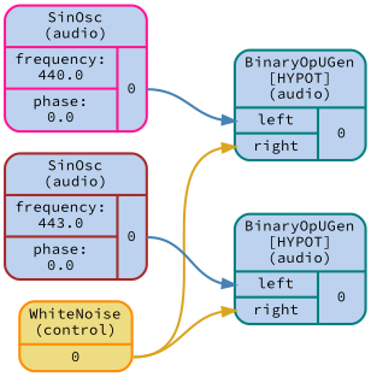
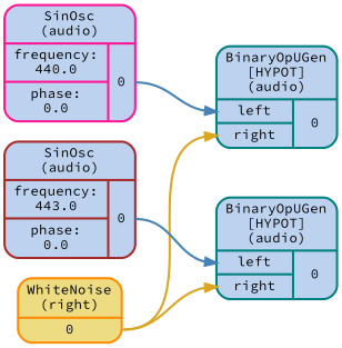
  digraph {
    color=lightslategrey
    fontname="Source Code Pro"
    penwidth=2
    rankdir=LR
    ranksep=1
    splines=spline
    style="dotted, rounded"
    node [fillcolor=lightsteelblue2 fontname="Source Code Pro" fontsize=12 penwidth=2 shape=Mrecord style="filled, rounded" color=teal]
    edge [color=steelblue headport="f_1_0_0:w" penwidth=2 tailport="f_1_1_0:e" fontname="Source Code Pro"]
    n1 [label="<f_0> SinOsc\n(audio) | { { <f_1_0_0> frequency:\n440.0 | <f_1_0_1> phase:\n0.0 } | { <f_1_1_0> 0 } }" color=deeppink]
    n2 [label="<f_0> BinaryOpUGen\n[HYPOT]\n(audio) | { { <f_1_0_0> left | <f_1_0_1> right } | { <f_1_1_0> 0 } }"]
-   n3 [fillcolor=lightgoldenrod2 label="<f_0> WhiteNoise\n(control) | { { <f_1_0_0> 0 } }" color=darkorange]
+   n3 [fillcolor=lightgoldenrod2 label="<f_0> WhiteNoise\n(right) | { { <f_1_0_0> 0 } }" color=darkorange]
    n4 [label="<f_0> BinaryOpUGen\n[HYPOT]\n(audio) | { { <f_1_0_0> left | <f_1_0_1> right } | { <f_1_1_0> 0 } }"]
    n5 [label="<f_0> SinOsc\n(audio) | { { <f_1_0_0> frequency:\n443.0 | <f_1_0_1> phase:\n0.0 } | { <f_1_1_0> 0 } }" color=brown]
    n1 -> n2
    n3 -> n2 [color=goldenrod headport="f_1_0_1:w" tailport="f_1_0_0:e"]
    n3 -> n4 [color=goldenrod headport="f_1_0_1:w" tailport="f_1_0_0:e"]
    n5 -> n4
  }
